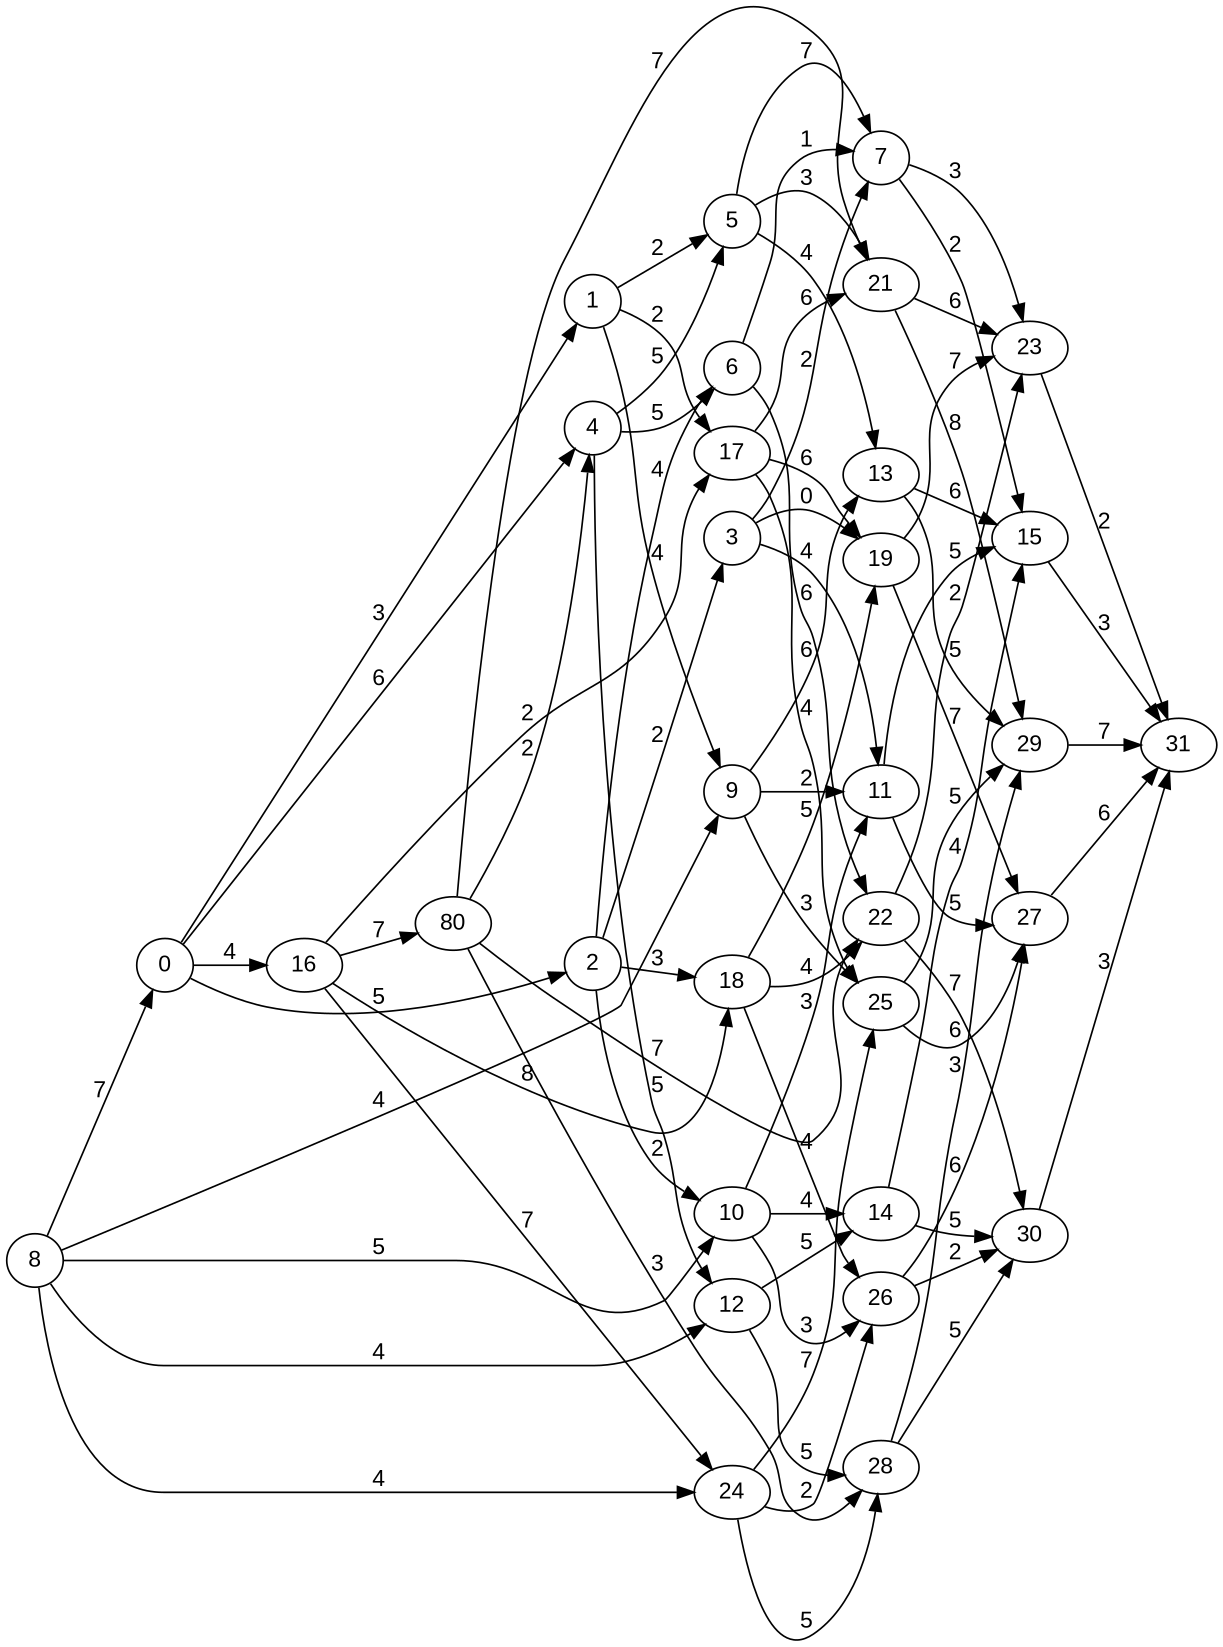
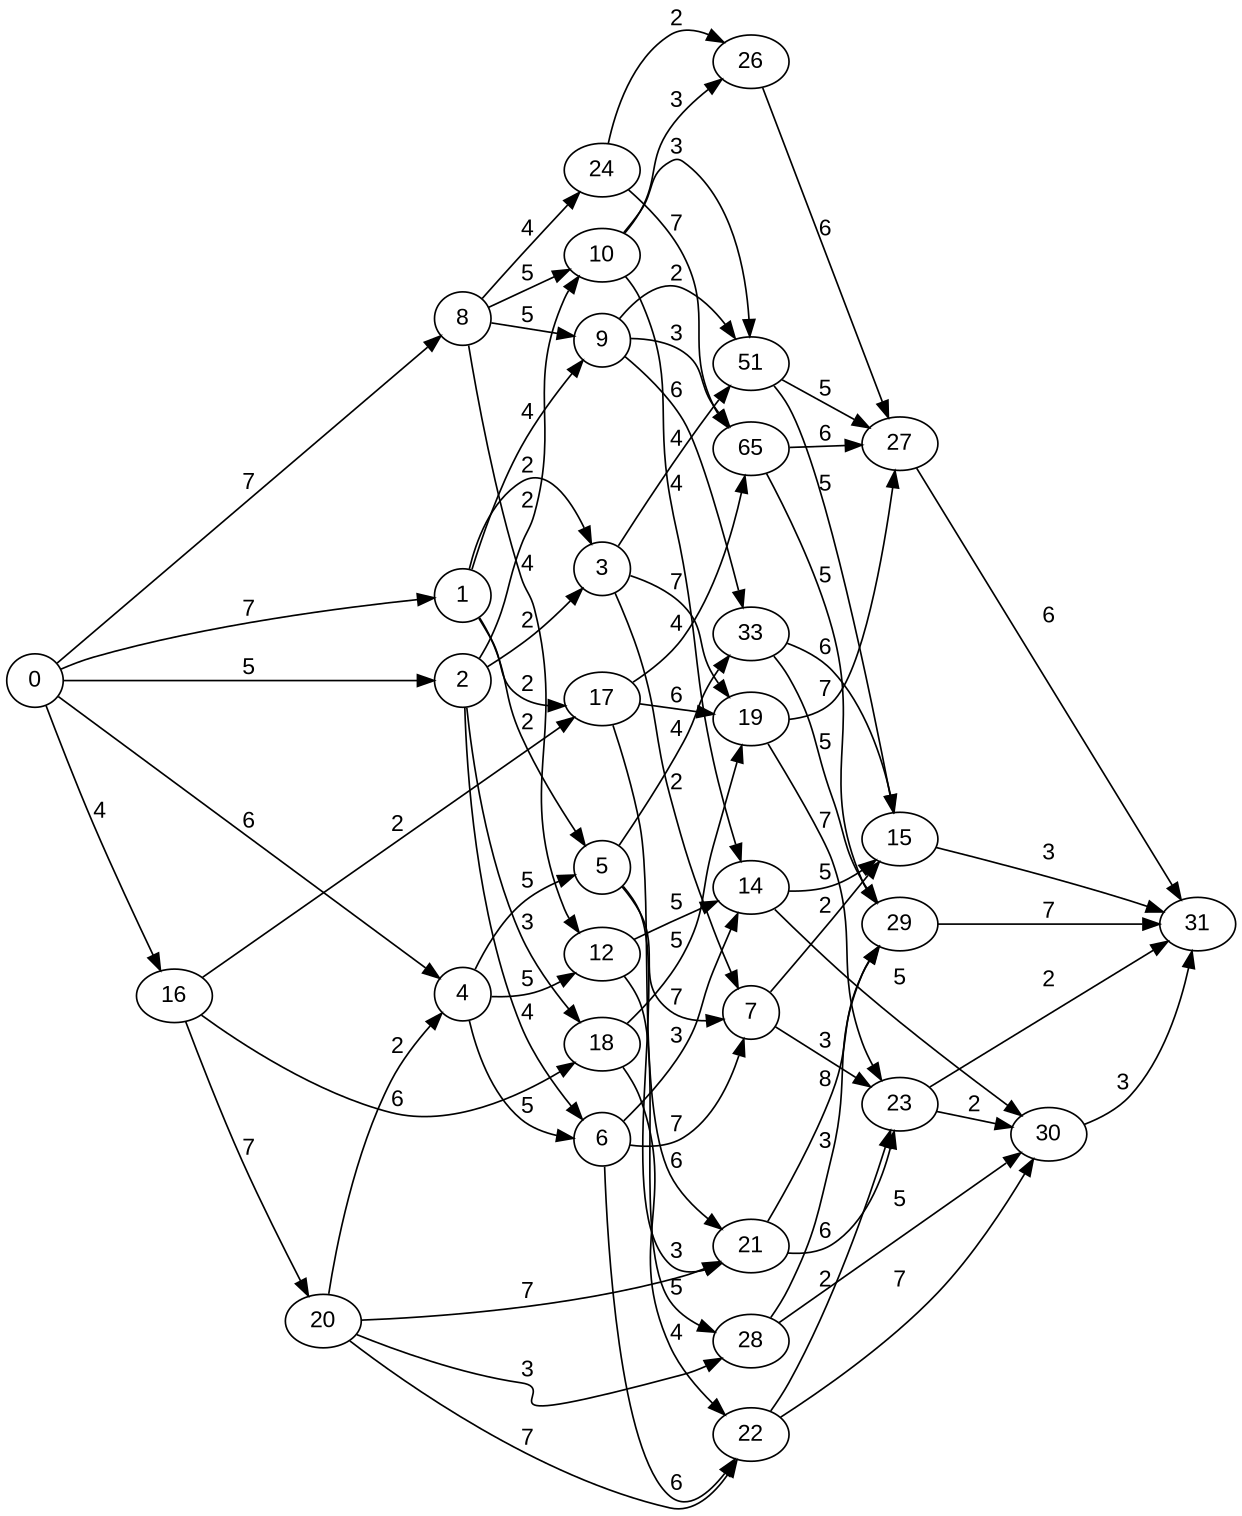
  digraph {
    fontname="Liberation Sans"
    rankdir=LR
    node [fontname="Liberation Sans"]
    edge [fontname="Liberation Sans"]
    0 [height=0.1 width=0.1]
    1 [height=0.1 width=0.1]
    2 [height=0.1 width=0.1]
    4 [height=0.1 width=0.1]
    8 [height=0.1 width=0.1]
    16 [height=0.1 width=0.1]
    3 [height=0.1 width=0.1]
    5 [height=0.1 width=0.1]
    9 [height=0.1 width=0.1]
    17 [height=0.1 width=0.1]
    6 [height=0.1 width=0.1]
    10 [height=0.1 width=0.1]
    18 [height=0.1 width=0.1]
    12 [height=0.1 width=0.1]
    24 [height=0.1 width=0.1]
-   20 [height=0.1 width=0.1 label=80]
+   20 [height=0.1 width=0.1]
    7 [height=0.1 width=0.1]
-   11 [height=0.1 width=0.1]
+   11 [height=0.1 width=0.1 label=51]
    19 [height=0.1 width=0.1]
-   13 [height=0.1 width=0.1]
+   13 [height=0.1 width=0.1 label=33]
    21 [height=0.1 width=0.1]
-   25 [height=0.1 width=0.1]
+   25 [height=0.1 width=0.1 label=65]
    14 [height=0.1 width=0.1]
    22 [height=0.1 width=0.1]
    26 [height=0.1 width=0.1]
    28 [height=0.1 width=0.1]
    15 [height=0.1 width=0.1]
    23 [height=0.1 width=0.1]
    27 [height=0.1 width=0.1]
    29 [height=0.1 width=0.1]
    30 [height=0.1 width=0.1]
    31 [height=0.1 width=0.1]
-   0 -> 1 [label=3]
+   0 -> 1 [label=7]
    0 -> 2 [label=5]
    0 -> 4 [label=6]
-   8 -> 0 [label=7]
+   0 -> 8 [label=7]
    0 -> 16 [label=4]
+   1 -> 3 [label=2]
    1 -> 5 [label=2]
    1 -> 9 [label=4]
    1 -> 17 [label=2]
    2 -> 3 [label=2]
    2 -> 6 [label=4]
    2 -> 10 [label=2]
    2 -> 18 [label=3]
    4 -> 5 [label=5]
    4 -> 6 [label=5]
    4 -> 12 [label=5]
-   8 -> 9 [label=4]
+   8 -> 9 [label=5]
    8 -> 10 [label=5]
    8 -> 12 [label=4]
    8 -> 24 [label=4]
    16 -> 17 [label=2]
-   16 -> 18 [label=8]
-   16 -> 24 [label=7]
+   16 -> 18 [label=6]
    16 -> 20 [label=7]
    3 -> 7 [label=2]
    3 -> 11 [label=4]
-   3 -> 19 [label=0]
+   3 -> 19 [label=7]
    5 -> 7 [label=7]
    5 -> 13 [label=4]
    5 -> 21 [label=3]
    9 -> 11 [label=2]
    9 -> 13 [label=6]
    9 -> 25 [label=3]
    17 -> 19 [label=6]
    17 -> 21 [label=6]
    17 -> 25 [label=4]
-   6 -> 7 [label=1]
+   6 -> 7 [label=7]
+   6 -> 14 [label=3]
    6 -> 22 [label=6]
    10 -> 11 [label=3]
    10 -> 14 [label=4]
    10 -> 26 [label=3]
    18 -> 19 [label=5]
    18 -> 22 [label=4]
-   18 -> 26 [label=4]
    12 -> 14 [label=5]
    12 -> 28 [label=5]
    24 -> 25 [label=7]
    24 -> 26 [label=2]
-   24 -> 28 [label=5]
    20 -> 4 [label=2]
    20 -> 21 [label=7]
    20 -> 22 [label=7]
    20 -> 28 [label=3]
    7 -> 15 [label=2]
    7 -> 23 [label=3]
    11 -> 15 [label=5]
    11 -> 27 [label=5]
    19 -> 23 [label=7]
    19 -> 27 [label=7]
    13 -> 15 [label=6]
    13 -> 29 [label=5]
    21 -> 23 [label=6]
    21 -> 29 [label=8]
    25 -> 27 [label=6]
    25 -> 29 [label=5]
-   14 -> 15 [label=4]
+   14 -> 15 [label=5]
    14 -> 30 [label=5]
    22 -> 23 [label=2]
    22 -> 30 [label=7]
    26 -> 27 [label=6]
-   26 -> 30 [label=2]
+   23 -> 30 [label=2]
    28 -> 29 [label=3]
    28 -> 30 [label=5]
    15 -> 31 [label=3]
    23 -> 31 [label=2]
    27 -> 31 [label=6]
    29 -> 31 [label=7]
    30 -> 31 [label=3]
  }
